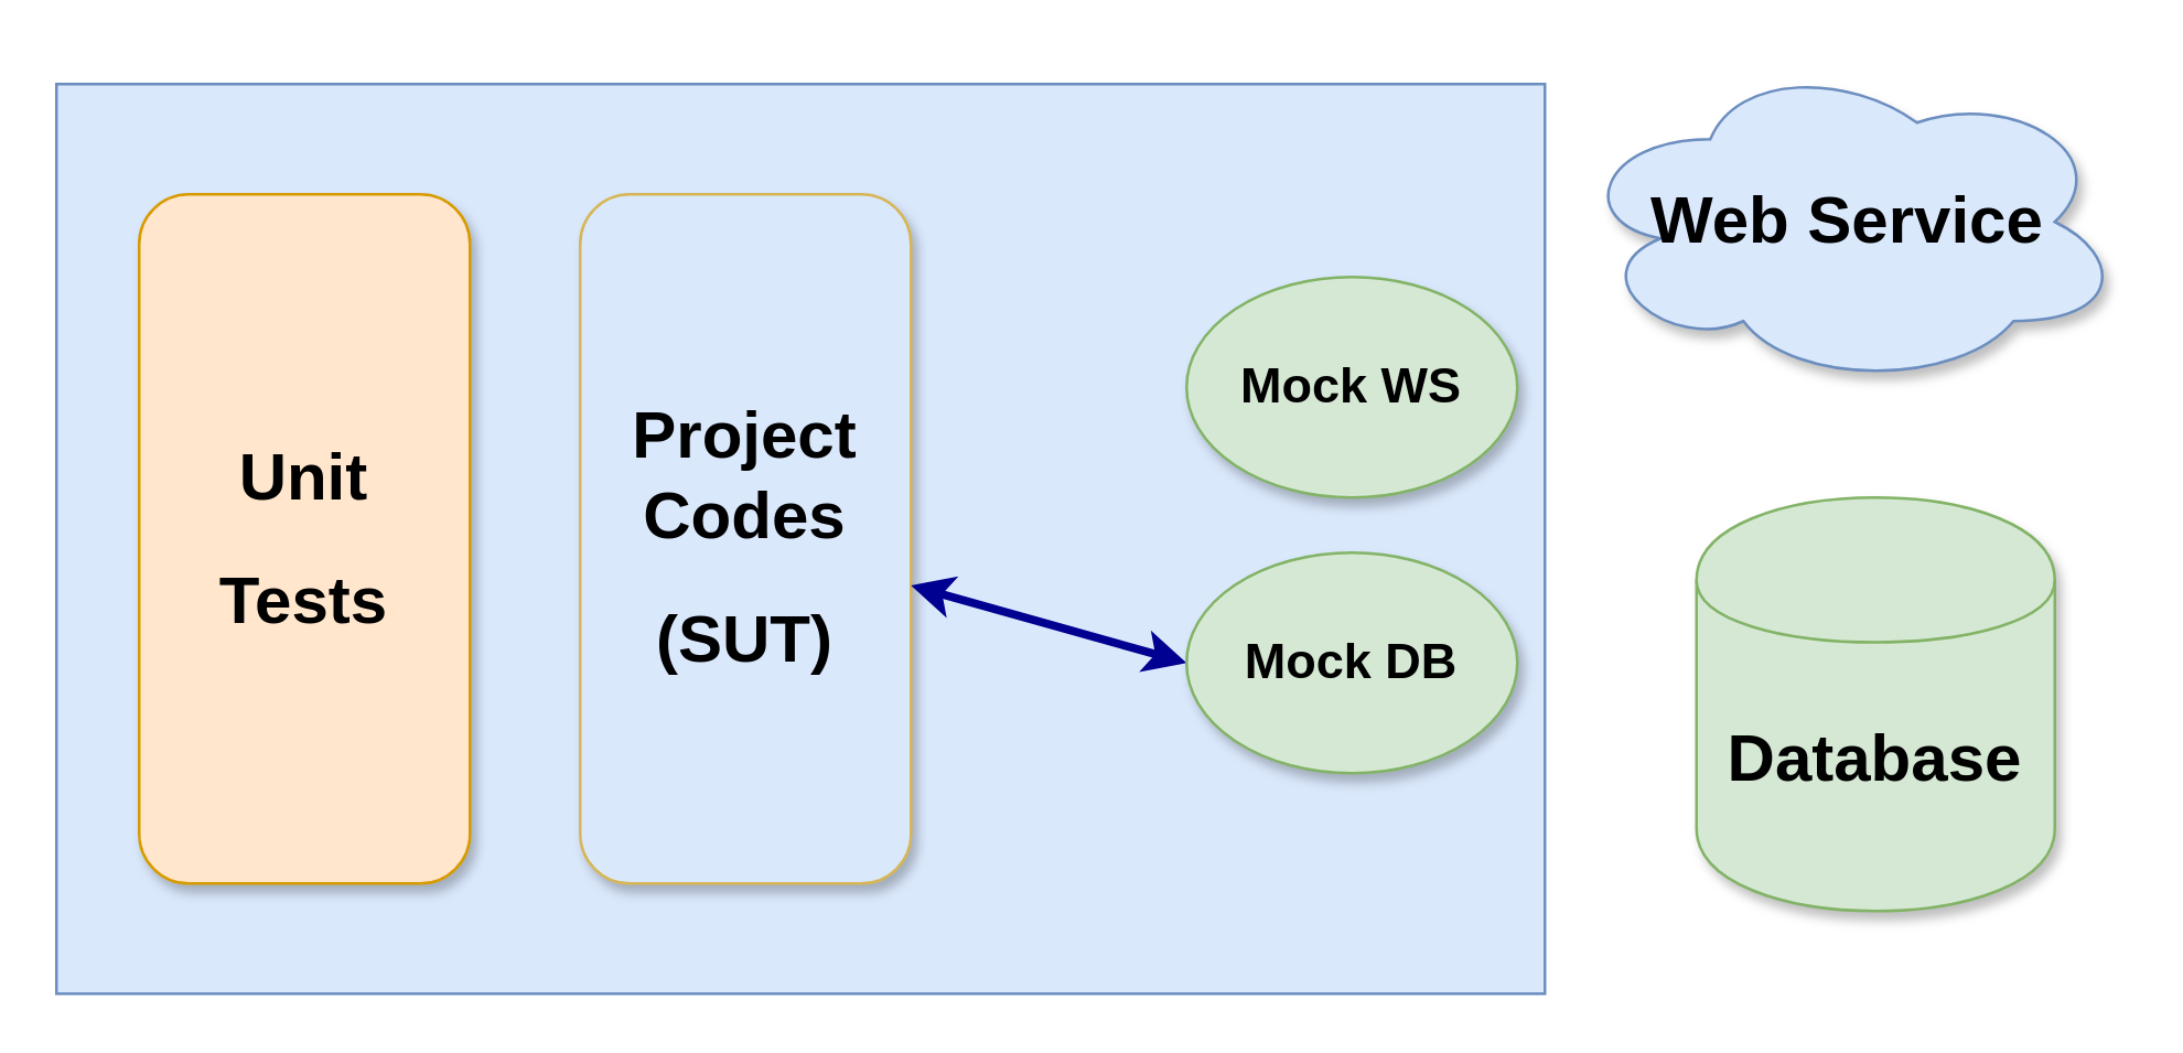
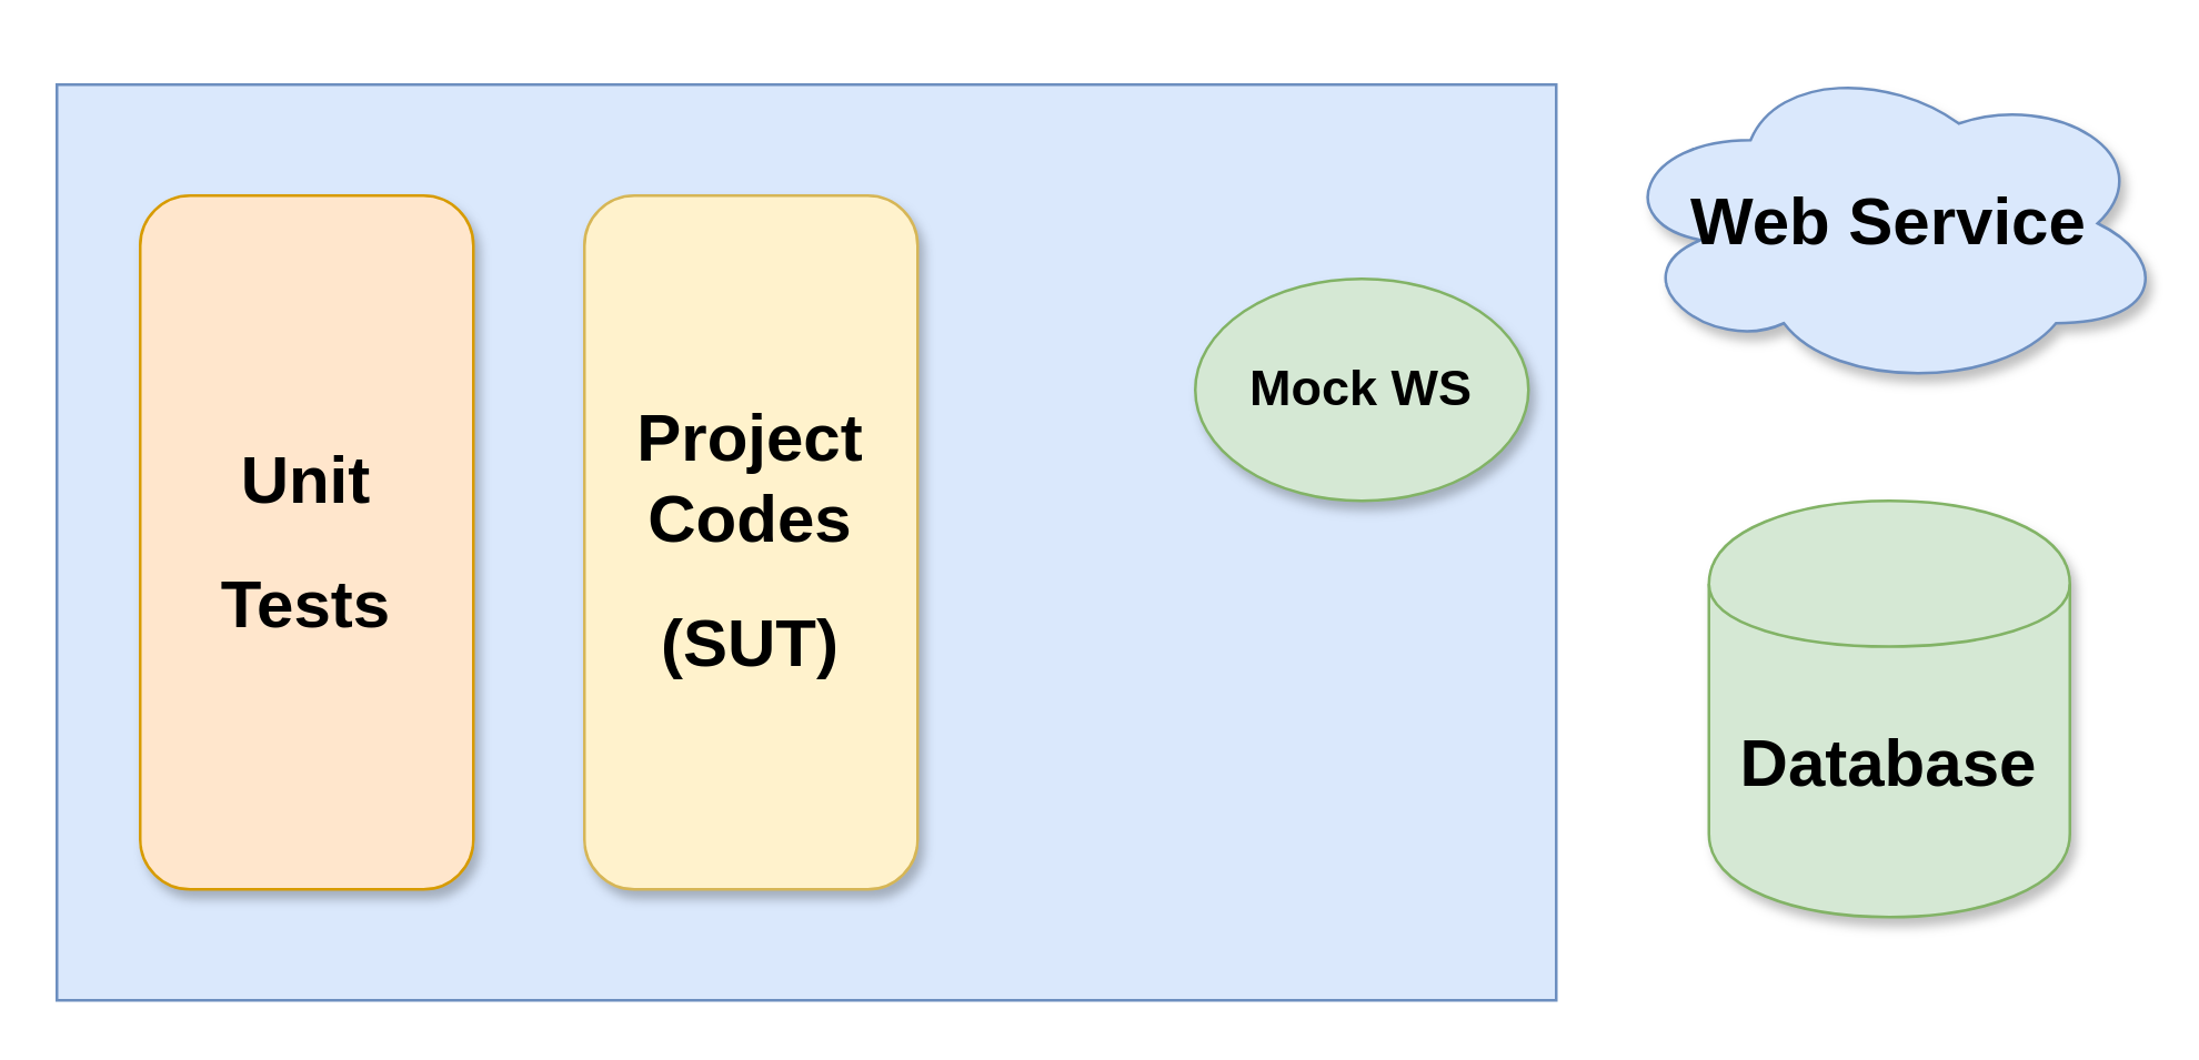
  <mxCell id="0" />
  <mxCell id="1" parent="0" />
  <mxCell id="2" value="" style="rounded=0;whiteSpace=wrap;html=1;fillColor=#dae8fc;strokeColor=#6c8ebf;" parent="1" vertex="1"><mxGeometry x="20" y="30" width="540" height="330" as="geometry" /></mxCell>
  <mxCell id="3" value="&lt;h1&gt;Unit&lt;/h1&gt;&lt;h1&gt;Tests&lt;/h1&gt;" style="rounded=1;whiteSpace=wrap;html=1;fillColor=#ffe6cc;strokeColor=#d79b00;shadow=1;comic=0;" parent="1" vertex="1"><mxGeometry x="50" y="70" width="120" height="250" as="geometry" /></mxCell>
- <mxCell id="4" value="&lt;h1&gt;Project&lt;br&gt;Codes&lt;/h1&gt;&lt;h1&gt;(SUT)&lt;/h1&gt;" style="rounded=1;whiteSpace=wrap;html=1;fillColor=#dae8fc;strokeColor=#d6b656;shadow=1;" parent="1" vertex="1"><mxGeometry x="210" y="70" width="120" height="250" as="geometry" /></mxCell>
- <mxCell id="5" style="edgeStyle=none;rounded=0;orthogonalLoop=1;jettySize=auto;html=1;startArrow=classic;startFill=1;strokeColor=#000091;strokeWidth=3;exitX=0;exitY=0.5;exitDx=0;exitDy=0;" parent="1" source="9" target="4" edge="1"><mxGeometry relative="1" as="geometry" /></mxCell>
+ <mxCell id="4" value="&lt;h1&gt;Project&lt;br&gt;Codes&lt;/h1&gt;&lt;h1&gt;(SUT)&lt;/h1&gt;" style="rounded=1;whiteSpace=wrap;html=1;fillColor=#fff2cc;strokeColor=#d6b656;shadow=1;" parent="1" vertex="1"><mxGeometry x="210" y="70" width="120" height="250" as="geometry" /></mxCell>
  <mxCell id="6" value="&lt;h1&gt;Database&lt;/h1&gt;" style="shape=cylinder;whiteSpace=wrap;html=1;boundedLbl=1;backgroundOutline=1;shadow=1;comic=0;fillColor=#d5e8d4;strokeColor=#82b366;" parent="1" vertex="1"><mxGeometry x="615" y="180" width="130" height="150" as="geometry" /></mxCell>
- <mxCell id="7" value="&lt;h1&gt;Web Service&lt;/h1&gt;" style="ellipse;shape=cloud;whiteSpace=wrap;html=1;shadow=1;comic=0;fillColor=#dae8fc;strokeColor=#6c8ebf;" parent="1" vertex="1"><mxGeometry x="570" y="20" width="200" height="120" as="geometry" /></mxCell>
+ <mxCell id="7" value="&lt;h1&gt;Web Service&lt;/h1&gt;" style="ellipse;shape=cloud;whiteSpace=wrap;html=1;shadow=1;comic=0;fillColor=#dae8fc;strokeColor=#6c8ebf;" parent="1" vertex="1"><mxGeometry x="580" y="20" width="200" height="120" as="geometry" /></mxCell>
  <mxCell id="8" value="&lt;h2&gt;Mock WS&lt;/h2&gt;" style="ellipse;whiteSpace=wrap;html=1;shadow=1;comic=0;fillColor=#d5e8d4;strokeColor=#82b366;" parent="1" vertex="1"><mxGeometry x="430" y="100" width="120" height="80" as="geometry" /></mxCell>
- <mxCell id="9" value="&lt;h2&gt;Mock DB&lt;/h2&gt;" style="ellipse;whiteSpace=wrap;html=1;shadow=1;comic=0;fillColor=#d5e8d4;strokeColor=#82b366;" parent="1" vertex="1"><mxGeometry x="430" y="200" width="120" height="80" as="geometry" /></mxCell>
